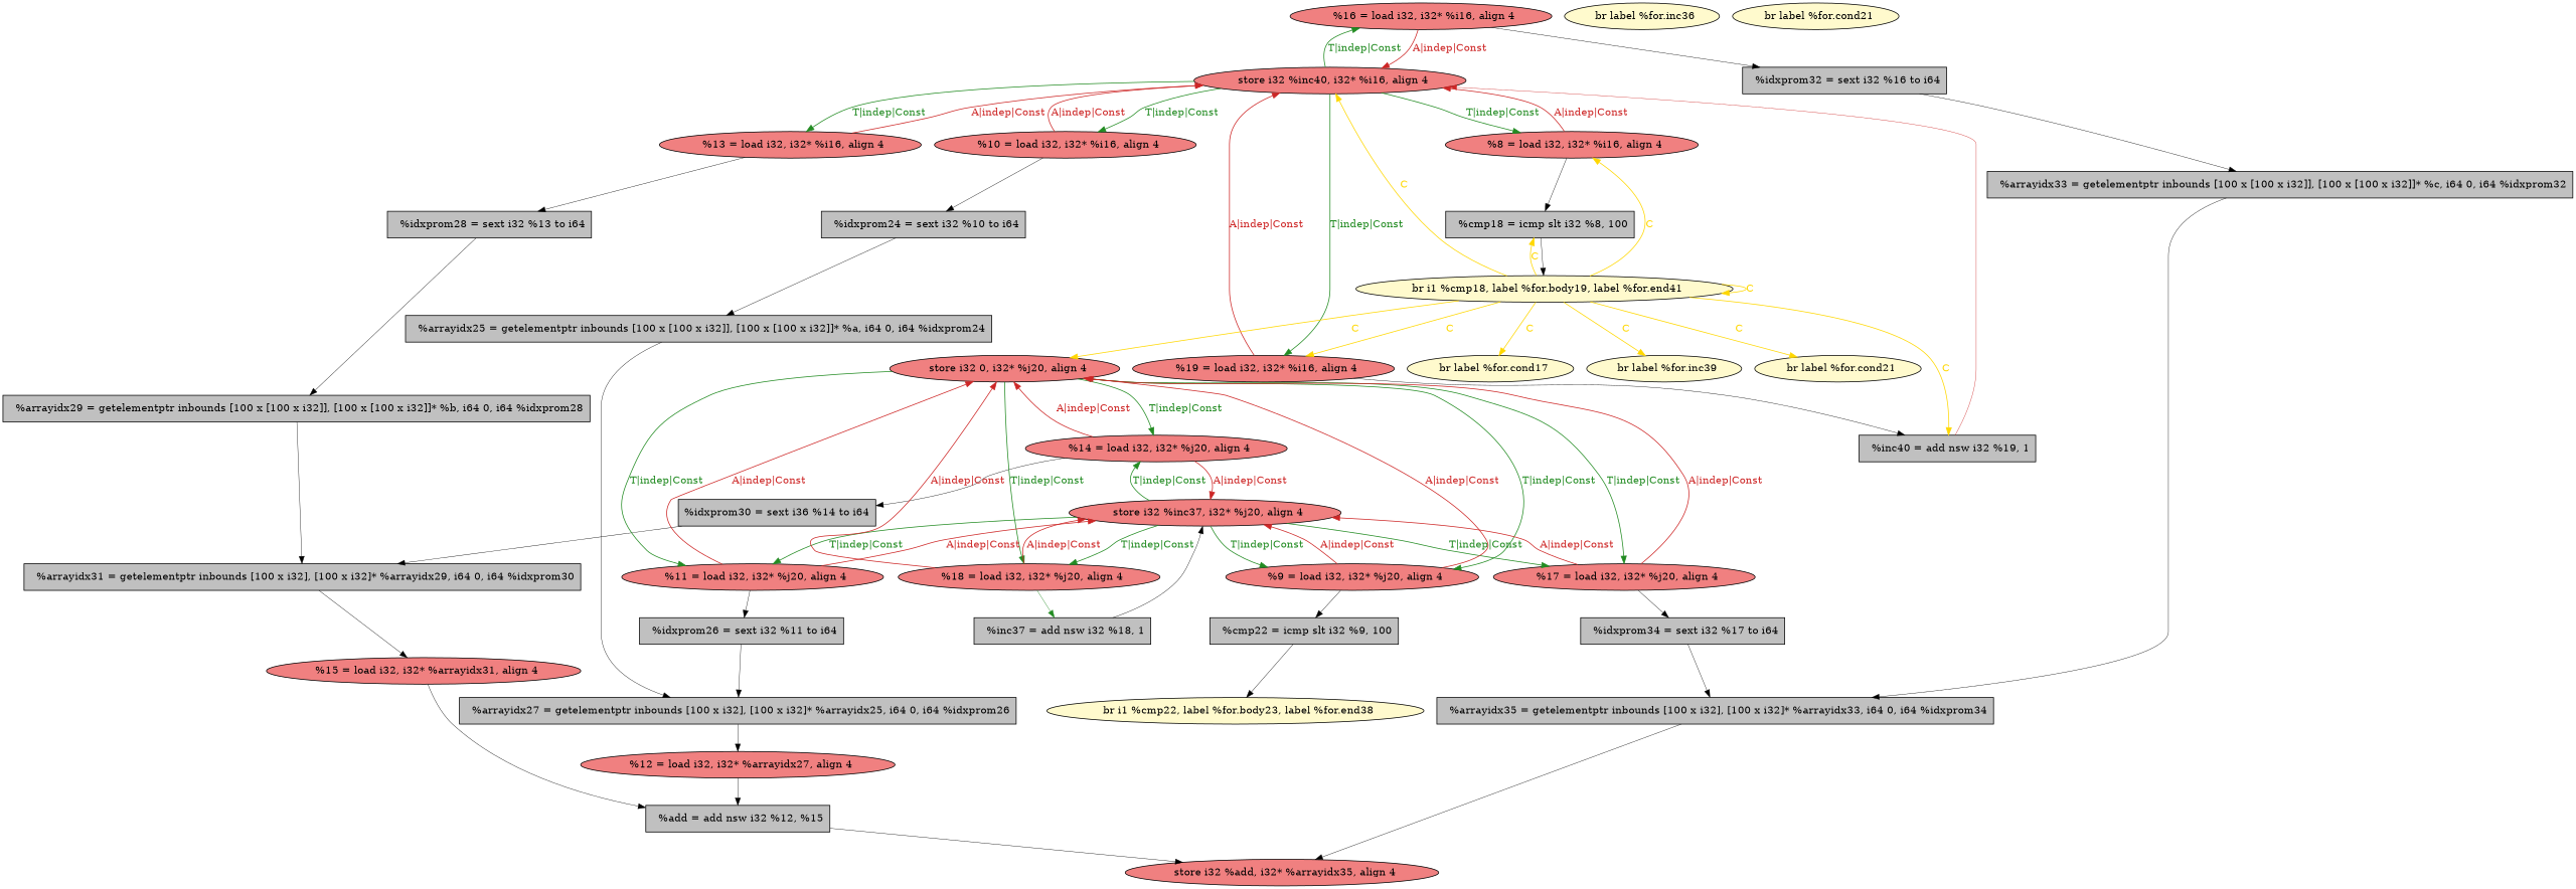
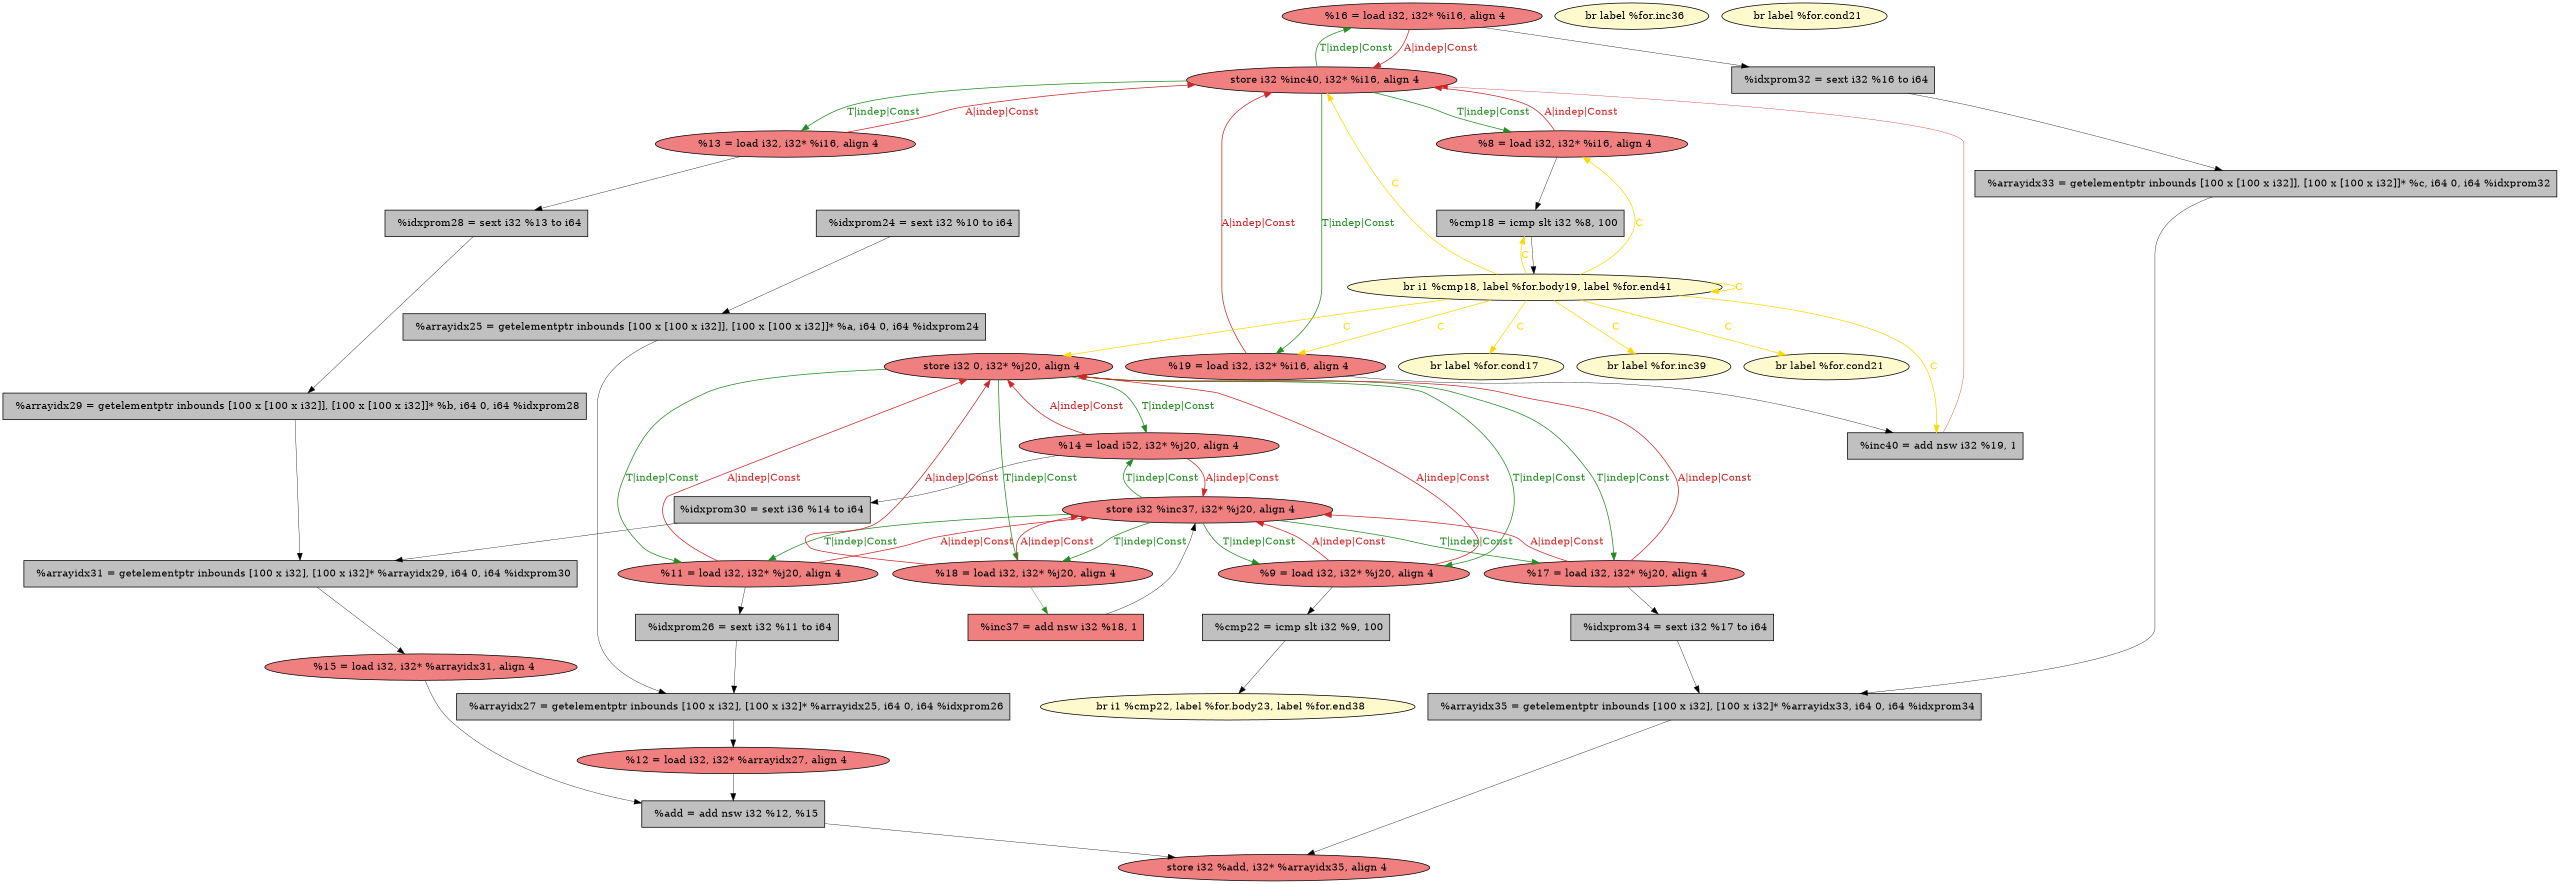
  digraph {
    node [fillcolor=grey shape=ellipse style=filled]
    edge [color=black fontcolor=black penwidth=1.0 style=solid]
    n1 [fillcolor=lightcoral label="  %16 = load i32, i32* %i16, align 4"]
    n2 [fillcolor=lightcoral label="  store i32 %inc40, i32* %i16, align 4"]
    n3 [label="  %idxprom32 = sext i32 %16 to i64" shape=rectangle]
    n4 [fillcolor=lightcoral label="  %8 = load i32, i32* %i16, align 4"]
-   n5 [fillcolor=lightcoral label="  %10 = load i32, i32* %i16, align 4"]
    n6 [fillcolor=lightcoral label="  %19 = load i32, i32* %i16, align 4"]
    n7 [fillcolor=lightcoral label="  %13 = load i32, i32* %i16, align 4"]
    n8 [label="  %arrayidx33 = getelementptr inbounds [100 x [100 x i32]], [100 x [100 x i32]]* %c, i64 0, i64 %idxprom32" shape=rectangle]
    n9 [label="%idxprom30 = sext i36 %14 to i64" shape=rectangle]
    n10 [label="  %arrayidx31 = getelementptr inbounds [100 x i32], [100 x i32]* %arrayidx29, i64 0, i64 %idxprom30" shape=rectangle]
    n11 [fillcolor=lightcoral label="  %15 = load i32, i32* %arrayidx31, align 4"]
    n12 [label="  %add = add nsw i32 %12, %15" shape=rectangle]
    n13 [fillcolor=lightcoral label="  store i32 %add, i32* %arrayidx35, align 4"]
    n14 [label="  %arrayidx27 = getelementptr inbounds [100 x i32], [100 x i32]* %arrayidx25, i64 0, i64 %idxprom26" shape=rectangle]
    n15 [fillcolor=lightcoral label="  %12 = load i32, i32* %arrayidx27, align 4"]
-   n16 [fillcolor=lightcoral label="  %14 = load i32, i32* %j20, align 4"]
+   n16 [fillcolor=lightcoral label="%14 = load i52, i32* %j20, align 4"]
    n17 [fillcolor=lightcoral label="  store i32 0, i32* %j20, align 4"]
    n18 [fillcolor=lightcoral label="  store i32 %inc37, i32* %j20, align 4"]
    n19 [fillcolor=lightcoral label="  %17 = load i32, i32* %j20, align 4"]
    n20 [fillcolor=lightcoral label="  %11 = load i32, i32* %j20, align 4"]
    n21 [fillcolor=lightcoral label="  %9 = load i32, i32* %j20, align 4"]
    n22 [fillcolor=lightcoral label="  %18 = load i32, i32* %j20, align 4"]
    n23 [label="  %cmp18 = icmp slt i32 %8, 100" shape=rectangle]
    n24 [fillcolor=lemonchiffon label="  br i1 %cmp18, label %for.body19, label %for.end41"]
    n25 [label="  %idxprom26 = sext i32 %11 to i64" shape=rectangle]
    n26 [label="  %idxprom24 = sext i32 %10 to i64" shape=rectangle]
    n27 [label="  %inc40 = add nsw i32 %19, 1" shape=rectangle]
    n28 [label="  %idxprom28 = sext i32 %13 to i64" shape=rectangle]
    n29 [fillcolor=lemonchiffon label="  br label %for.inc36"]
    n30 [label="  %idxprom34 = sext i32 %17 to i64" shape=rectangle]
    n31 [label="  %arrayidx35 = getelementptr inbounds [100 x i32], [100 x i32]* %arrayidx33, i64 0, i64 %idxprom34" shape=rectangle]
    n32 [label="  %cmp22 = icmp slt i32 %9, 100" shape=rectangle]
-   n33 [label="  %inc37 = add nsw i32 %18, 1" shape=rectangle]
+   n33 [fillcolor=lightcoral label="  %inc37 = add nsw i32 %18, 1" shape=rectangle]
    n34 [fillcolor=lemonchiffon label="  br label %for.cond21"]
    n35 [fillcolor=lemonchiffon label="  br i1 %cmp22, label %for.body23, label %for.end38"]
    n36 [fillcolor=lemonchiffon label="  br label %for.cond17"]
    n37 [fillcolor=lemonchiffon label="  br label %for.inc39"]
    n38 [fillcolor=lemonchiffon label="  br label %for.cond21"]
    n39 [label="  %arrayidx29 = getelementptr inbounds [100 x [100 x i32]], [100 x [100 x i32]]* %b, i64 0, i64 %idxprom28" shape=rectangle]
    n40 [label="  %arrayidx25 = getelementptr inbounds [100 x [100 x i32]], [100 x [100 x i32]]* %a, i64 0, i64 %idxprom24" shape=rectangle]
    n1 -> n2 [color=firebrick3 fontcolor=firebrick3 label="A|indep|Const"]
    n1 -> n3 [penwidth=0.5]
    n2 -> n1 [color=forestgreen fontcolor=forestgreen label="T|indep|Const"]
    n2 -> n4 [color=forestgreen fontcolor=forestgreen label="T|indep|Const"]
-   n2 -> n5 [color=forestgreen fontcolor=forestgreen label="T|indep|Const"]
    n2 -> n6 [color=forestgreen fontcolor=forestgreen label="T|indep|Const"]
    n2 -> n7 [color=forestgreen fontcolor=forestgreen label="T|indep|Const"]
    n3 -> n8 [penwidth=0.5]
    n4 -> n2 [color=firebrick3 fontcolor=firebrick3 label="A|indep|Const"]
    n4 -> n23 [penwidth=0.5]
-   n5 -> n2 [color=firebrick3 fontcolor=firebrick3 label="A|indep|Const"]
-   n5 -> n26 [penwidth=0.5]
    n6 -> n2 [color=firebrick3 fontcolor=firebrick3 label="A|indep|Const"]
    n6 -> n27 [penwidth=0.5]
    n7 -> n2 [color=firebrick3 fontcolor=firebrick3 label="A|indep|Const"]
    n7 -> n28 [penwidth=0.5]
    n8 -> n31 [penwidth=0.5]
    n9 -> n10 [penwidth=0.5]
    n10 -> n11 [penwidth=0.5]
    n11 -> n12 [penwidth=0.5]
    n12 -> n13 [penwidth=0.5]
    n14 -> n15 [penwidth=0.5]
    n15 -> n12 [penwidth=0.5]
    n16 -> n9 [penwidth=0.5]
    n16 -> n17 [color=firebrick3 fontcolor=firebrick3 label="A|indep|Const"]
    n16 -> n18 [color=firebrick3 fontcolor=firebrick3 label="A|indep|Const"]
    n17 -> n16 [color=forestgreen fontcolor=forestgreen label="T|indep|Const"]
    n17 -> n19 [color=forestgreen fontcolor=forestgreen label="T|indep|Const"]
    n17 -> n20 [color=forestgreen fontcolor=forestgreen label="T|indep|Const"]
    n17 -> n21 [color=forestgreen fontcolor=forestgreen label="T|indep|Const"]
    n17 -> n22 [color=forestgreen fontcolor=forestgreen label="T|indep|Const"]
    n18 -> n16 [color=forestgreen fontcolor=forestgreen label="T|indep|Const"]
    n18 -> n19 [color=forestgreen fontcolor=forestgreen label="T|indep|Const"]
    n18 -> n20 [color=forestgreen fontcolor=forestgreen label="T|indep|Const"]
    n18 -> n21 [color=forestgreen fontcolor=forestgreen label="T|indep|Const"]
    n18 -> n22 [color=forestgreen fontcolor=forestgreen label="T|indep|Const"]
    n19 -> n17 [color=firebrick3 fontcolor=firebrick3 label="A|indep|Const"]
    n19 -> n18 [color=firebrick3 fontcolor=firebrick3 label="A|indep|Const"]
    n19 -> n30 [penwidth=0.5]
    n20 -> n17 [color=firebrick3 fontcolor=firebrick3 label="A|indep|Const"]
    n20 -> n18 [color=firebrick3 fontcolor=firebrick3 label="A|indep|Const"]
    n20 -> n25 [penwidth=0.5]
    n21 -> n17 [color=firebrick3 fontcolor=firebrick3 label="A|indep|Const"]
    n21 -> n18 [color=firebrick3 fontcolor=firebrick3 label="A|indep|Const"]
    n21 -> n32 [penwidth=0.5]
    n22 -> n17 [color=firebrick3 fontcolor=firebrick3 label="A|indep|Const"]
    n22 -> n18 [color=firebrick3 fontcolor=firebrick3 label="A|indep|Const"]
    n22 -> n33 [color=forestgreen penwidth=0.5]
    n23 -> n24 [penwidth=0.5]
    n24 -> n2 [color=gold fontcolor=gold label=C]
    n24 -> n4 [color=gold fontcolor=gold label=C]
    n24 -> n6 [color=gold fontcolor=gold label=C]
    n24 -> n17 [color=gold fontcolor=gold label=C]
    n24 -> n23 [color=gold fontcolor=gold label=C]
    n24 -> n24 [color=gold fontcolor=gold label=C]
    n24 -> n27 [color=gold fontcolor=gold label=C]
    n24 -> n36 [color=gold fontcolor=gold label=C]
    n24 -> n37 [color=gold fontcolor=gold label=C]
    n24 -> n38 [color=gold fontcolor=gold label=C]
    n25 -> n14 [penwidth=0.5]
    n26 -> n40 [penwidth=0.5]
    n27 -> n2 [color=firebrick3 penwidth=0.5]
    n28 -> n39 [penwidth=0.5]
    n30 -> n31 [penwidth=0.5]
    n31 -> n13 [penwidth=0.5]
    n32 -> n35 [penwidth=0.5]
    n33 -> n18 [penwidth=0.5]
    n39 -> n10 [penwidth=0.5]
    n40 -> n14 [penwidth=0.5]
  }
